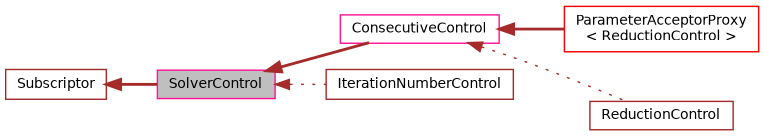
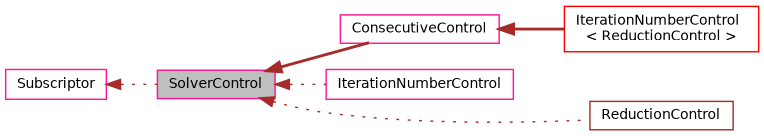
  digraph {
    rankdir=LR
    node [color=deeppink fillcolor=white fontname=Helvetica fontsize=10 shape=record style=filled]
    edge [color=brown dir=back fontname=Helvetica fontsize=10 labelfontname=Helvetica labelfontsize=10 style=bold]
    n1 [fillcolor=grey75 fontcolor=black height=0.2 label=SolverControl width=0.4]
    n2 [height=0.2 label=ConsecutiveControl width=0.4]
-   n3 [color=brown height=0.2 label=IterationNumberControl width=0.4]
+   n3 [height=0.2 label=IterationNumberControl width=0.4]
    n4 [color=brown height=0.2 label=ReductionControl width=0.4]
-   n5 [color=red height=0.2 label="ParameterAcceptorProxy\l\< ReductionControl \>" width=0.4]
-   n6 [color=brown height=0.2 label=Subscriptor width=0.4]
+   n5 [color=red height=0.2 label="IterationNumberControl\l\< ReductionControl \>" width=0.4]
+   n6 [height=0.2 label=Subscriptor width=0.4]
    n1 -> n2
    n1 -> n3 [style=dotted]
-   n2 -> n4 [style=dotted]
+   n1 -> n4 [style=dotted]
    n2 -> n5
-   n6 -> n1
+   n6 -> n1 [style=dotted]
  }
